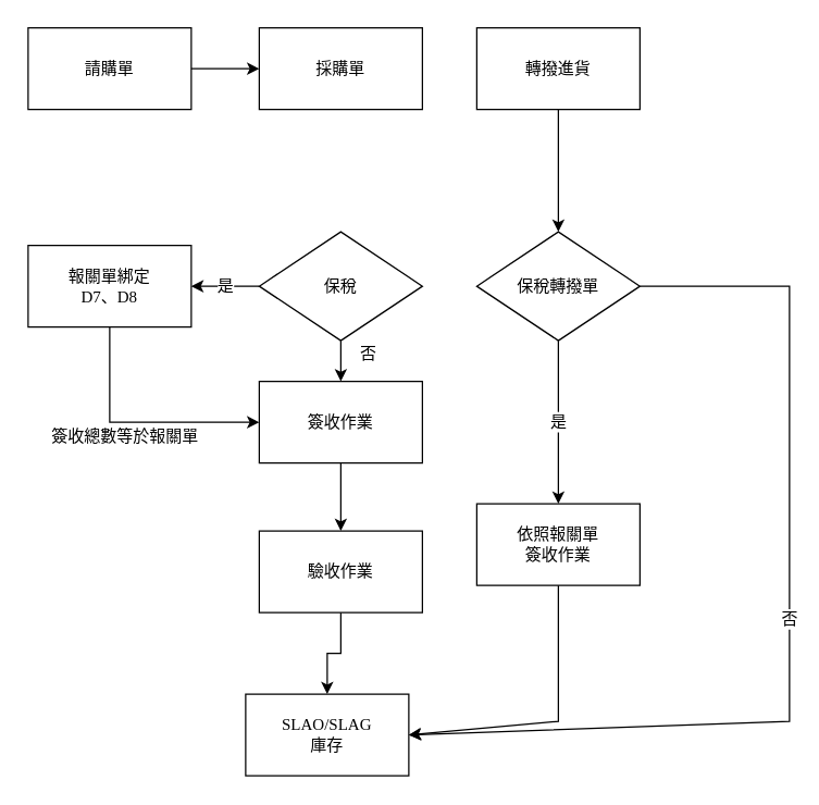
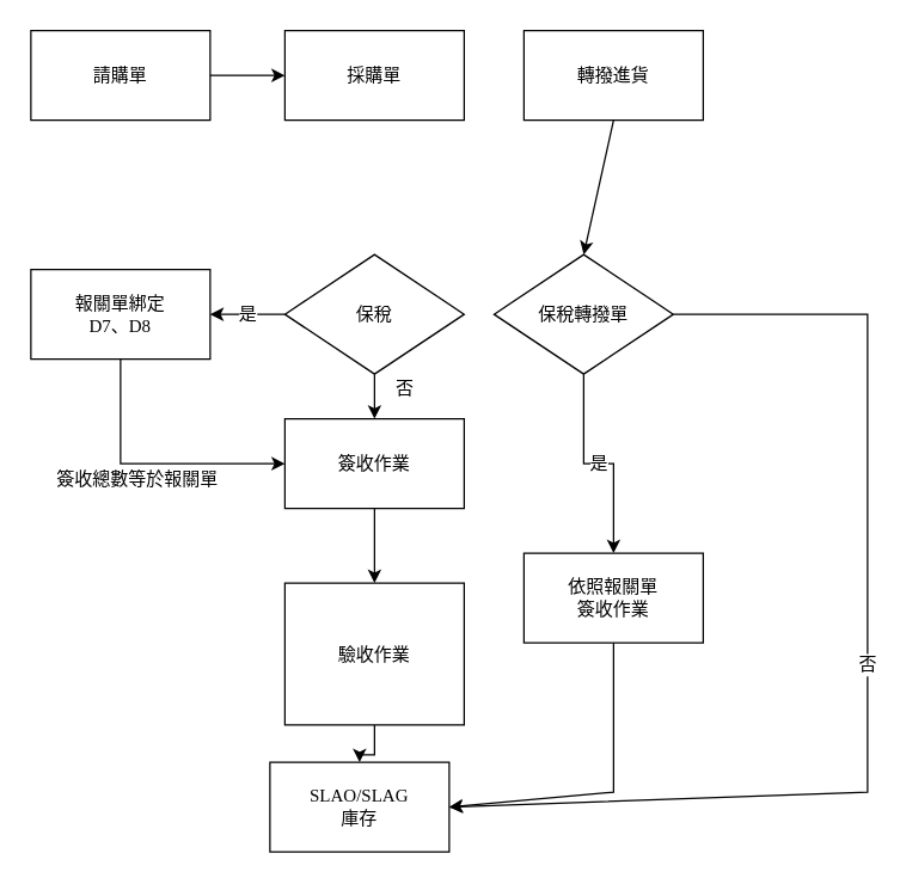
  <mxCell id="0" />
  <mxCell id="1" parent="0" />
  <mxCell id="2" value="請購單" style="rounded=0;whiteSpace=wrap;html=1;fontFamily=NOTO SANS CJK;fontSource=https%3A%2F%2Ffonts.googleapis.com%2Fcss%3Ffamily%3DNOTO%2BSANS%2BCJK;fontStyle=0;fontSize=12;" parent="1" vertex="1"><mxGeometry x="20" y="20" width="120" height="60" as="geometry" /></mxCell>
  <mxCell id="3" value="" style="endArrow=classic;html=1;rounded=0;exitX=1;exitY=0.5;exitDx=0;exitDy=0;entryX=0;entryY=0.5;entryDx=0;entryDy=0;fontFamily=NOTO SANS CJK;fontSource=https%3A%2F%2Ffonts.googleapis.com%2Fcss%3Ffamily%3DNOTO%2BSANS%2BCJK;fontStyle=0;fontSize=12;" parent="1" source="2" target="4" edge="1"><mxGeometry width="50" height="50" relative="1" as="geometry"><mxPoint x="520" y="310" as="sourcePoint" /><mxPoint x="210" y="110" as="targetPoint" /></mxGeometry></mxCell>
  <mxCell id="4" value="採購單" style="rounded=0;whiteSpace=wrap;html=1;fontFamily=NOTO SANS CJK;fontSource=https%3A%2F%2Ffonts.googleapis.com%2Fcss%3Ffamily%3DNOTO%2BSANS%2BCJK;fontStyle=0;fontSize=12;" parent="1" vertex="1"><mxGeometry x="190" y="20" width="120" height="60" as="geometry" /></mxCell>
  <mxCell id="5" value="否" style="edgeStyle=orthogonalEdgeStyle;rounded=0;orthogonalLoop=1;jettySize=auto;html=1;exitX=0.5;exitY=1;exitDx=0;exitDy=0;exitPerimeter=0;fontFamily=NOTO SANS CJK;fontSource=https%3A%2F%2Ffonts.googleapis.com%2Fcss%3Ffamily%3DNOTO%2BSANS%2BCJK;fontStyle=0;fontSize=12;" parent="1" source="6" target="10" edge="1"><mxGeometry x="-0.601" y="20" relative="1" as="geometry"><Array as="points" /><mxPoint as="offset" /></mxGeometry></mxCell>
  <mxCell id="6" value="保稅" style="rhombus;whiteSpace=wrap;html=1;fontFamily=NOTO SANS CJK;fontSource=https%3A%2F%2Ffonts.googleapis.com%2Fcss%3Ffamily%3DNOTO%2BSANS%2BCJK;fontStyle=0;fontSize=12;" parent="1" vertex="1"><mxGeometry x="190" y="170" width="120" height="80" as="geometry" /></mxCell>
  <mxCell id="7" value="報關單綁定&lt;br style=&quot;font-size: 12px;&quot;&gt;D7、D8" style="whiteSpace=wrap;html=1;fontFamily=NOTO SANS CJK;fontSource=https%3A%2F%2Ffonts.googleapis.com%2Fcss%3Ffamily%3DNOTO%2BSANS%2BCJK;fontStyle=0;fontSize=12;" parent="1" vertex="1"><mxGeometry x="20" y="180" width="120" height="60" as="geometry" /></mxCell>
  <mxCell id="8" value="是" style="endArrow=classic;html=1;rounded=0;exitX=0;exitY=0.5;exitDx=0;exitDy=0;fontFamily=NOTO SANS CJK;fontSource=https%3A%2F%2Ffonts.googleapis.com%2Fcss%3Ffamily%3DNOTO%2BSANS%2BCJK;fontStyle=0;fontSize=12;" parent="1" source="6" edge="1"><mxGeometry width="50" height="50" relative="1" as="geometry"><mxPoint x="180" y="210" as="sourcePoint" /><mxPoint x="140" y="210" as="targetPoint" /><Array as="points" /></mxGeometry></mxCell>
  <mxCell id="9" value="" style="edgeStyle=orthogonalEdgeStyle;rounded=0;orthogonalLoop=1;jettySize=auto;html=1;fontFamily=NOTO SANS CJK;fontSource=https%3A%2F%2Ffonts.googleapis.com%2Fcss%3Ffamily%3DNOTO%2BSANS%2BCJK;fontStyle=0;fontSize=12;" parent="1" source="10" target="14" edge="1"><mxGeometry relative="1" as="geometry" /></mxCell>
  <mxCell id="10" value="簽收作業" style="rounded=0;whiteSpace=wrap;html=1;fontFamily=NOTO SANS CJK;fontSource=https%3A%2F%2Ffonts.googleapis.com%2Fcss%3Ffamily%3DNOTO%2BSANS%2BCJK;fontStyle=0;fontSize=12;" parent="1" vertex="1"><mxGeometry x="190" y="280" width="120" height="60" as="geometry" /></mxCell>
  <mxCell id="11" value="" style="endArrow=classic;html=1;rounded=0;exitX=0.5;exitY=1;exitDx=0;exitDy=0;fontFamily=NOTO SANS CJK;fontSource=https%3A%2F%2Ffonts.googleapis.com%2Fcss%3Ffamily%3DNOTO%2BSANS%2BCJK;fontStyle=0;fontSize=12;" parent="1" source="7" edge="1"><mxGeometry width="50" height="50" relative="1" as="geometry"><mxPoint x="630" y="310" as="sourcePoint" /><mxPoint x="190" y="310" as="targetPoint" /><Array as="points"><mxPoint x="80" y="310" /></Array></mxGeometry></mxCell>
  <mxCell id="12" value="簽收總數等於報關單" style="edgeLabel;html=1;align=center;verticalAlign=middle;resizable=0;points=[];fontFamily=NOTO SANS CJK;fontSource=https%3A%2F%2Ffonts.googleapis.com%2Fcss%3Ffamily%3DNOTO%2BSANS%2BCJK;fontStyle=0;fontSize=12;" parent="11" vertex="1" connectable="0"><mxGeometry x="0.224" relative="1" as="geometry"><mxPoint x="-30" y="10" as="offset" /></mxGeometry></mxCell>
  <mxCell id="13" value="" style="edgeStyle=orthogonalEdgeStyle;rounded=0;orthogonalLoop=1;jettySize=auto;html=1;fontFamily=NOTO SANS CJK;fontSource=https%3A%2F%2Ffonts.googleapis.com%2Fcss%3Ffamily%3DNOTO%2BSANS%2BCJK;fontStyle=0;fontSize=12;" parent="1" source="14" target="15" edge="1"><mxGeometry relative="1" as="geometry" /></mxCell>
- <mxCell id="14" value="驗收作業" style="rounded=0;whiteSpace=wrap;html=1;fontFamily=NOTO SANS CJK;fontSource=https%3A%2F%2Ffonts.googleapis.com%2Fcss%3Ffamily%3DNOTO%2BSANS%2BCJK;fontStyle=0;fontSize=12;" parent="1" vertex="1"><mxGeometry x="190" y="390" width="120" height="60" as="geometry" /></mxCell>
+ <mxCell id="14" value="驗收作業" style="rounded=0;whiteSpace=wrap;html=1;fontFamily=NOTO SANS CJK;fontSource=https%3A%2F%2Ffonts.googleapis.com%2Fcss%3Ffamily%3DNOTO%2BSANS%2BCJK;fontStyle=0;fontSize=12;" parent="1" vertex="1"><mxGeometry x="190" y="390" width="120" height="95" as="geometry" /></mxCell>
  <mxCell id="15" value="SLAO/SLAG&lt;br style=&quot;font-size: 12px;&quot;&gt;庫存" style="whiteSpace=wrap;html=1;rounded=0;fontFamily=NOTO SANS CJK;fontSource=https%3A%2F%2Ffonts.googleapis.com%2Fcss%3Ffamily%3DNOTO%2BSANS%2BCJK;fontStyle=0;fontSize=12;" parent="1" vertex="1"><mxGeometry x="180" y="510" width="120" height="60" as="geometry" /></mxCell>
  <mxCell id="16" value="轉撥進貨" style="rounded=0;whiteSpace=wrap;html=1;fontFamily=NOTO SANS CJK;fontSource=https%3A%2F%2Ffonts.googleapis.com%2Fcss%3Ffamily%3DNOTO%2BSANS%2BCJK;fontStyle=0;fontSize=12;" parent="1" vertex="1"><mxGeometry x="350" y="20" width="120" height="60" as="geometry" /></mxCell>
  <mxCell id="17" value="是" style="edgeStyle=orthogonalEdgeStyle;rounded=0;orthogonalLoop=1;jettySize=auto;html=1;fontFamily=NOTO SANS CJK;fontSource=https%3A%2F%2Ffonts.googleapis.com%2Fcss%3Ffamily%3DNOTO%2BSANS%2BCJK;fontStyle=0;fontSize=12;" edge="1" parent="1" source="18" target="21"><mxGeometry relative="1" as="geometry" /></mxCell>
- <mxCell id="18" value="保稅轉撥單" style="rhombus;whiteSpace=wrap;html=1;fontFamily=NOTO SANS CJK;fontSource=https%3A%2F%2Ffonts.googleapis.com%2Fcss%3Ffamily%3DNOTO%2BSANS%2BCJK;fontStyle=0;fontSize=12;" parent="1" vertex="1"><mxGeometry x="350" y="170" width="120" height="80" as="geometry" /></mxCell>
+ <mxCell id="18" value="保稅轉撥單" style="rhombus;whiteSpace=wrap;html=1;fontFamily=NOTO SANS CJK;fontSource=https%3A%2F%2Ffonts.googleapis.com%2Fcss%3Ffamily%3DNOTO%2BSANS%2BCJK;fontStyle=0;fontSize=12;" parent="1" vertex="1"><mxGeometry x="330" y="170" width="120" height="80" as="geometry" /></mxCell>
  <mxCell id="19" value="" style="endArrow=classic;html=1;rounded=0;exitX=0.5;exitY=1;exitDx=0;exitDy=0;entryX=0.5;entryY=0;entryDx=0;entryDy=0;fontFamily=NOTO SANS CJK;fontSource=https%3A%2F%2Ffonts.googleapis.com%2Fcss%3Ffamily%3DNOTO%2BSANS%2BCJK;fontStyle=0;fontSize=12;" parent="1" source="16" target="18" edge="1"><mxGeometry width="50" height="50" relative="1" as="geometry"><mxPoint x="430" y="150" as="sourcePoint" /><mxPoint x="480" y="100" as="targetPoint" /></mxGeometry></mxCell>
  <mxCell id="20" value="否" style="endArrow=classic;html=1;rounded=0;exitX=1;exitY=0.5;exitDx=0;exitDy=0;entryX=1;entryY=0.5;entryDx=0;entryDy=0;fontFamily=NOTO SANS CJK;fontSource=https%3A%2F%2Ffonts.googleapis.com%2Fcss%3Ffamily%3DNOTO%2BSANS%2BCJK;fontStyle=0;fontSize=12;" parent="1" source="18" edge="1" target="15"><mxGeometry width="50" height="50" relative="1" as="geometry"><mxPoint x="430" y="330" as="sourcePoint" /><mxPoint x="410" y="530" as="targetPoint" /><Array as="points"><mxPoint x="580" y="210" /><mxPoint x="580" y="530" /></Array></mxGeometry></mxCell>
  <mxCell id="21" value="依照報關單&lt;br style=&quot;font-size: 12px;&quot;&gt;簽收作業" style="rounded=0;whiteSpace=wrap;html=1;fontFamily=NOTO SANS CJK;fontSource=https%3A%2F%2Ffonts.googleapis.com%2Fcss%3Ffamily%3DNOTO%2BSANS%2BCJK;fontStyle=0;fontSize=12;" vertex="1" parent="1"><mxGeometry x="350" y="370" width="120" height="60" as="geometry" /></mxCell>
  <mxCell id="22" value="" style="endArrow=classic;html=1;rounded=0;exitX=0.5;exitY=1;exitDx=0;exitDy=0;entryX=1;entryY=0.5;entryDx=0;entryDy=0;fontFamily=NOTO SANS CJK;fontSource=https%3A%2F%2Ffonts.googleapis.com%2Fcss%3Ffamily%3DNOTO%2BSANS%2BCJK;fontStyle=0;fontSize=12;" edge="1" parent="1" source="21" target="15"><mxGeometry width="50" height="50" relative="1" as="geometry"><mxPoint x="300" y="360" as="sourcePoint" /><mxPoint x="350" y="310" as="targetPoint" /><Array as="points"><mxPoint x="410" y="530" /></Array></mxGeometry></mxCell>
